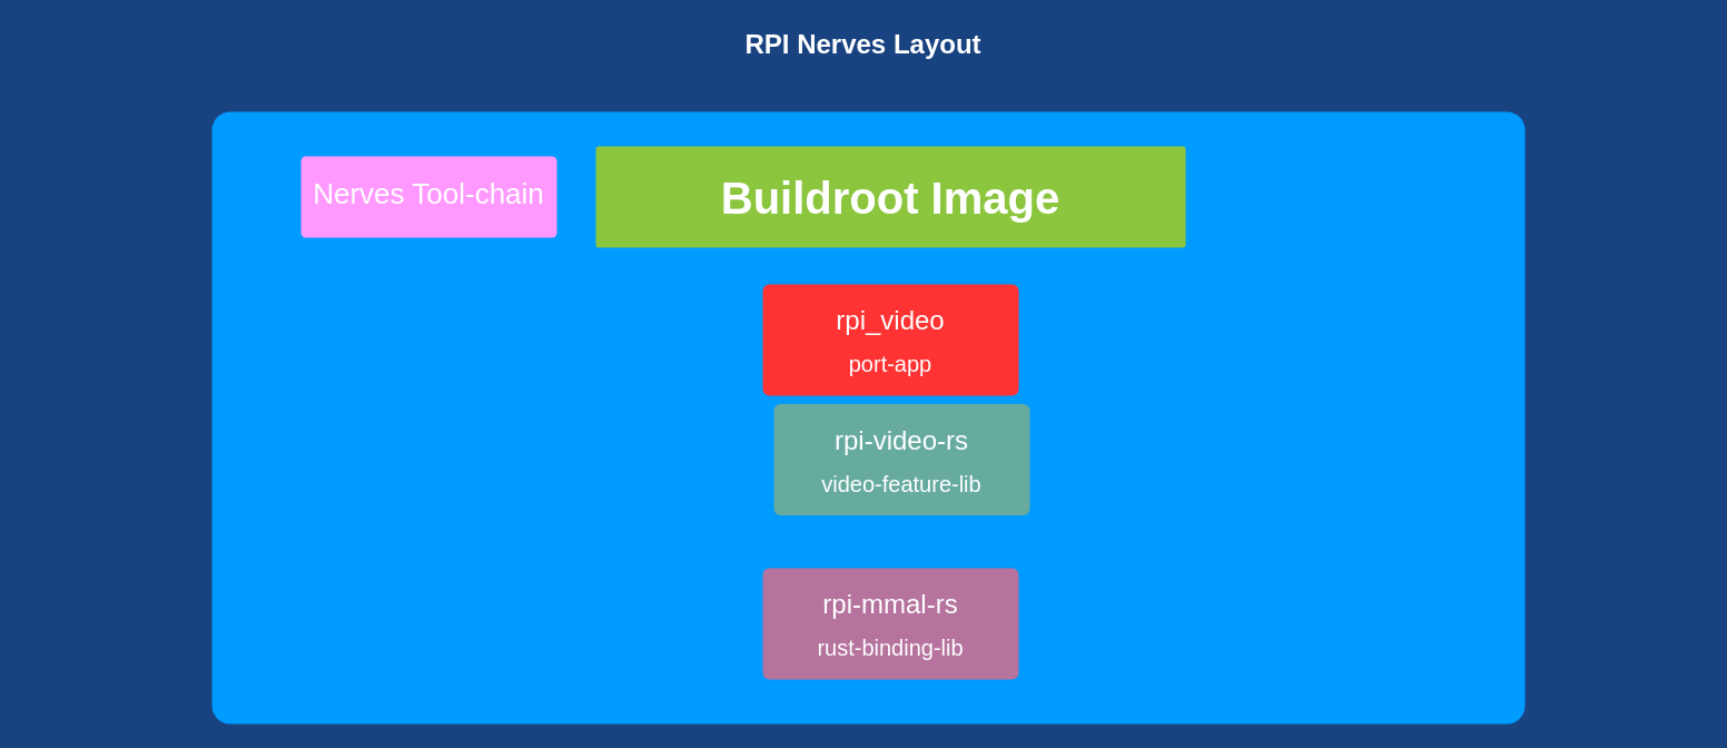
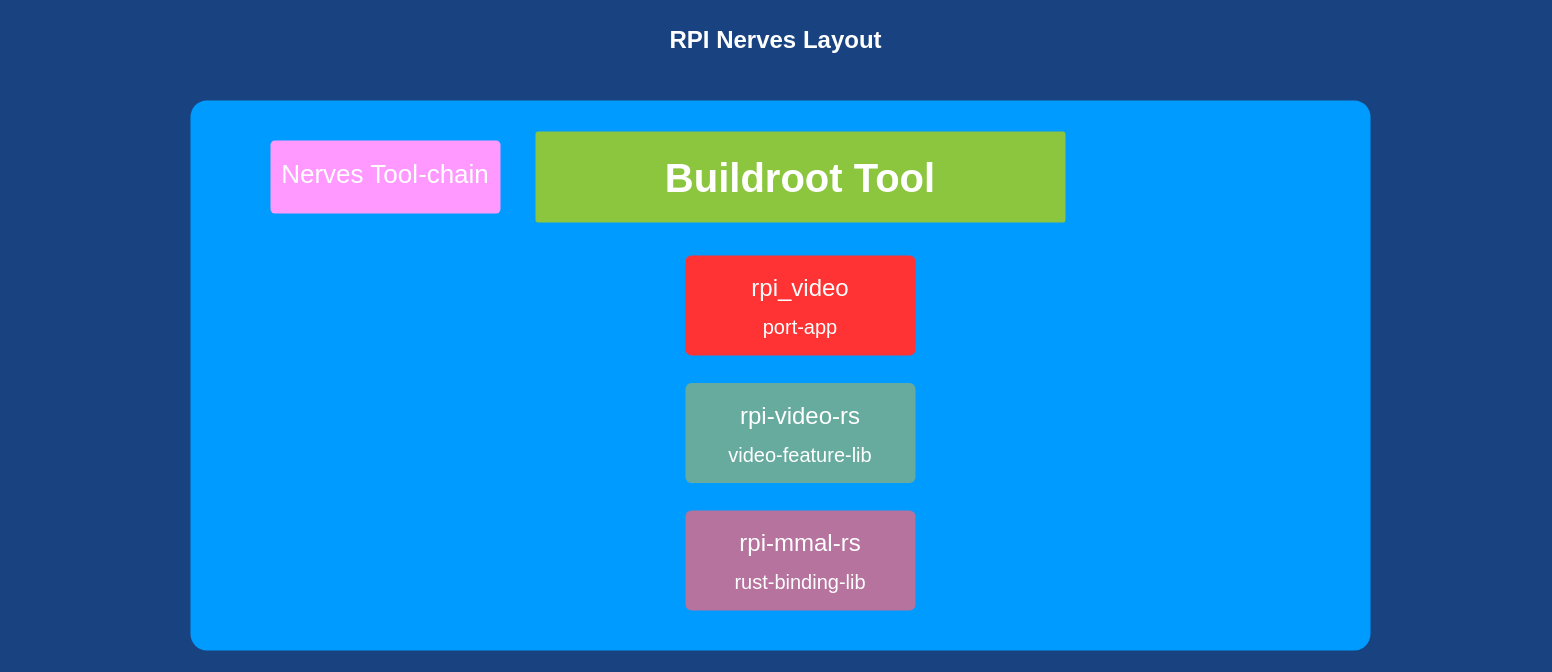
  <mxCell id="0" style=";html=1;" />
  <mxCell id="1" style=";html=1;" parent="0" />
  <mxCell id="2" value="" style="whiteSpace=wrap;html=1;rounded=1;shadow=0;strokeColor=none;strokeWidth=2;fillColor=#009BFF;fontSize=20;fontColor=#FFFFFF;align=center;arcSize=3;verticalAlign=top;spacingTop=4;" parent="1" vertex="1"><mxGeometry x="190" y="100" width="1180" height="550" as="geometry" /></mxCell>
- <mxCell id="3" value="&lt;div&gt;&lt;font style=&quot;font-size: 40px&quot; color=&quot;#FFFFFF&quot;&gt;&lt;b&gt;&lt;font style=&quot;font-size: 40px&quot;&gt;Buildroot Image&lt;/font&gt;&lt;/b&gt;&lt;/font&gt;&lt;/div&gt;" style="rounded=1;whiteSpace=wrap;html=1;shadow=0;strokeWidth=2;fillColor=#8BC63E;fontSize=12;fontColor=#000000;align=center;strokeColor=none;arcSize=3;" parent="1" vertex="1"><mxGeometry x="535" y="131" width="530" height="91" as="geometry" /></mxCell>
+ <mxCell id="3" value="&lt;div&gt;&lt;font style=&quot;font-size: 40px&quot; color=&quot;#FFFFFF&quot;&gt;&lt;b&gt;&lt;font style=&quot;font-size: 40px&quot;&gt;Buildroot Tool&lt;/font&gt;&lt;/b&gt;&lt;/font&gt;&lt;/div&gt;" style="rounded=1;whiteSpace=wrap;html=1;shadow=0;strokeWidth=2;fillColor=#8BC63E;fontSize=12;fontColor=#000000;align=center;strokeColor=none;arcSize=3;" parent="1" vertex="1"><mxGeometry x="535" y="131" width="530" height="91" as="geometry" /></mxCell>
  <mxCell id="4" value="&lt;div&gt;RPI Nerves Layout&lt;/div&gt;" style="text;strokeColor=none;fillColor=none;html=1;fontSize=24;fontStyle=1;verticalAlign=middle;align=center;rounded=0;shadow=0;fontColor=#FFFFFF;" parent="1" vertex="1"><mxGeometry x="20" y="20" width="1510" height="40" as="geometry" /></mxCell>
- <mxCell id="5" value="&lt;p style=&quot;line-height: 110%&quot;&gt;&lt;/p&gt;&lt;div style=&quot;font-size: 24px&quot;&gt;rpi-video-rs&lt;/div&gt;&lt;div&gt;&lt;br&gt;&lt;/div&gt;&lt;div style=&quot;font-size: 20px ; line-height: 100%&quot;&gt;video-feature-lib&lt;/div&gt;&lt;p&gt;&lt;/p&gt;" style="rounded=1;whiteSpace=wrap;html=1;shadow=0;strokeWidth=2;fillColor=#67AB9F;fontSize=12;fontColor=#FFFFFF;align=center;strokeColor=none;arcSize=6;verticalAlign=top;" parent="1" vertex="1"><mxGeometry x="695" y="362.5" width="230" height="100" as="geometry" /></mxCell>
+ <mxCell id="5" value="&lt;p style=&quot;line-height: 110%&quot;&gt;&lt;/p&gt;&lt;div style=&quot;font-size: 24px&quot;&gt;rpi-video-rs&lt;/div&gt;&lt;div&gt;&lt;br&gt;&lt;/div&gt;&lt;div style=&quot;font-size: 20px ; line-height: 100%&quot;&gt;video-feature-lib&lt;/div&gt;&lt;p&gt;&lt;/p&gt;" style="rounded=1;whiteSpace=wrap;html=1;shadow=0;strokeWidth=2;fillColor=#67AB9F;fontSize=12;fontColor=#FFFFFF;align=center;strokeColor=none;arcSize=6;verticalAlign=top;" parent="1" vertex="1"><mxGeometry x="685" y="382.5" width="230" height="100" as="geometry" /></mxCell>
  <mxCell id="6" value="&lt;p style=&quot;line-height: 100%&quot;&gt;&lt;/p&gt;&lt;div style=&quot;font-size: 26px&quot;&gt;&lt;font style=&quot;font-size: 26px&quot;&gt;Nerves Tool-chain&lt;/font&gt;&lt;/div&gt;&lt;p&gt;&lt;/p&gt;" style="rounded=1;whiteSpace=wrap;html=1;shadow=0;strokeWidth=2;fillColor=#FF99FF;fontSize=12;fontColor=#FFFFFF;align=center;strokeColor=none;arcSize=6;verticalAlign=top;" parent="1" vertex="1"><mxGeometry x="270" y="140" width="230" height="73" as="geometry" /></mxCell>
  <mxCell id="7" value="&lt;p style=&quot;line-height: 110%&quot;&gt;&lt;/p&gt;&lt;div style=&quot;font-size: 24px&quot;&gt;rpi_video&lt;/div&gt;&lt;div&gt;&lt;br&gt;&lt;/div&gt;&lt;div style=&quot;font-size: 20px ; line-height: 100%&quot;&gt;port-app&lt;/div&gt;&lt;p&gt;&lt;/p&gt;" style="rounded=1;whiteSpace=wrap;html=1;shadow=0;strokeWidth=2;fillColor=#FF3333;fontSize=12;fontColor=#FFFFFF;align=center;strokeColor=none;arcSize=6;verticalAlign=top;" vertex="1" parent="1"><mxGeometry x="685" y="255" width="230" height="100" as="geometry" /></mxCell>
  <mxCell id="8" value="&lt;p style=&quot;line-height: 110%&quot;&gt;&lt;/p&gt;&lt;div style=&quot;font-size: 24px&quot;&gt;rpi-mmal-rs&lt;/div&gt;&lt;div&gt;&lt;br&gt;&lt;/div&gt;&lt;div style=&quot;font-size: 20px ; line-height: 100%&quot;&gt;rust-binding-lib&lt;/div&gt;&lt;p&gt;&lt;/p&gt;" style="rounded=1;whiteSpace=wrap;html=1;shadow=0;strokeWidth=2;fillColor=#B5739D;fontSize=12;fontColor=#FFFFFF;align=center;strokeColor=none;arcSize=6;verticalAlign=top;" vertex="1" parent="1"><mxGeometry x="685" y="510" width="230" height="100" as="geometry" /></mxCell>
